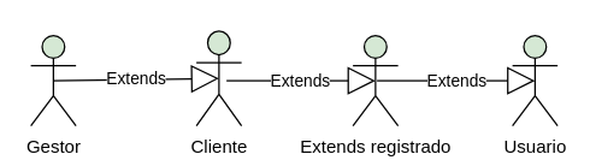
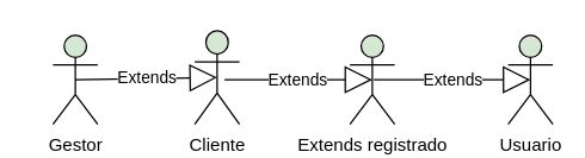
  <mxCell id="0" />
  <mxCell id="1" parent="0" />
  <mxCell id="2" value="&lt;font color=&quot;#000000&quot;&gt;Cliente&lt;/font&gt;" style="shape=umlActor;verticalLabelPosition=bottom;verticalAlign=top;html=1;fontFamily=Helvetica;fontSize=12;align=center;strokeColor=#000000;strokeWidth=1;fillColor=#d5e8d4;" vertex="1" parent="1"><mxGeometry x="130" y="20" width="30" height="63" as="geometry" /></mxCell>
  <mxCell id="3" value="Extends registrado" style="shape=umlActor;verticalLabelPosition=bottom;verticalAlign=top;html=1;fontFamily=Helvetica;fontSize=12;align=center;strokeColor=#000000;strokeWidth=1;fillColor=#d5e8d4;" vertex="1" parent="1"><mxGeometry x="234" y="23" width="30" height="60" as="geometry" /></mxCell>
- <mxCell id="4" value="&lt;font color=&quot;#000000&quot;&gt;Gestor&lt;/font&gt;" style="shape=umlActor;verticalLabelPosition=bottom;verticalAlign=top;html=1;fontFamily=Helvetica;fontSize=12;align=center;strokeColor=#000000;strokeWidth=1;fillColor=#d5e8d4;" vertex="1" parent="1"><mxGeometry x="20" y="23" width="30" height="60" as="geometry" /></mxCell>
+ <mxCell id="4" value="&lt;font color=&quot;#000000&quot;&gt;Gestor&lt;/font&gt;" style="shape=umlActor;verticalLabelPosition=bottom;verticalAlign=top;html=1;fontFamily=Helvetica;fontSize=12;align=center;strokeColor=#000000;strokeWidth=1;fillColor=#d5e8d4;" vertex="1" parent="1"><mxGeometry x="35" y="23" width="30" height="60" as="geometry" /></mxCell>
  <mxCell id="5" value="&lt;font color=&quot;#000000&quot;&gt;Usuario&lt;/font&gt;" style="shape=umlActor;verticalLabelPosition=bottom;verticalAlign=top;html=1;fontFamily=Helvetica;fontSize=12;align=center;strokeColor=#000000;strokeWidth=1;fillColor=#d5e8d4;" vertex="1" parent="1"><mxGeometry x="340" y="23" width="30" height="60" as="geometry" /></mxCell>
  <mxCell id="6" value="Extends" style="endArrow=block;endSize=16;endFill=0;html=1;rounded=0;entryX=0.5;entryY=0.5;entryDx=0;entryDy=0;entryPerimeter=0;exitX=0.5;exitY=0.5;exitDx=0;exitDy=0;exitPerimeter=0;" edge="1" parent="1" source="4" target="2"><mxGeometry width="160" relative="1" as="geometry"><mxPoint x="350" y="346" as="sourcePoint" /><mxPoint x="340" y="266" as="targetPoint" /></mxGeometry></mxCell>
  <mxCell id="7" value="Extends" style="endArrow=block;endSize=16;endFill=0;html=1;rounded=0;entryX=0.5;entryY=0.5;entryDx=0;entryDy=0;entryPerimeter=0;exitX=0.667;exitY=0.524;exitDx=0;exitDy=0;exitPerimeter=0;" edge="1" parent="1" source="2" target="3"><mxGeometry width="160" relative="1" as="geometry"><mxPoint x="45" y="63" as="sourcePoint" /><mxPoint x="155" y="62" as="targetPoint" /></mxGeometry></mxCell>
  <mxCell id="8" value="Extends" style="endArrow=block;endSize=16;endFill=0;html=1;rounded=0;entryX=0.5;entryY=0.5;entryDx=0;entryDy=0;entryPerimeter=0;" edge="1" parent="1" target="5"><mxGeometry width="160" relative="1" as="geometry"><mxPoint x="250" y="53" as="sourcePoint" /><mxPoint x="259" y="63" as="targetPoint" /></mxGeometry></mxCell>
